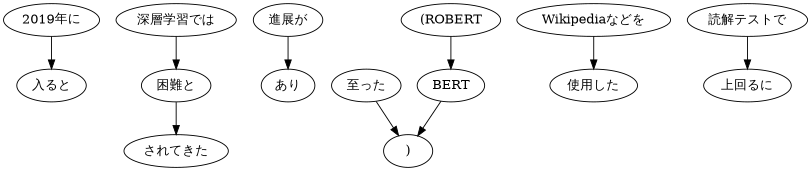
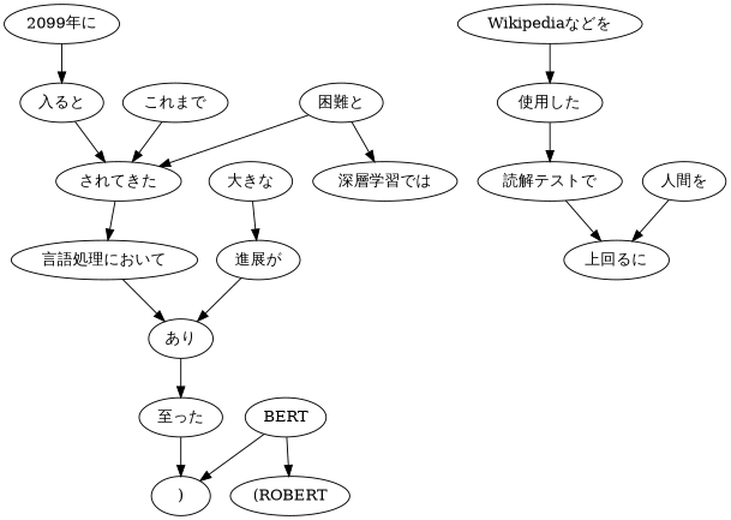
  digraph {
-   n1 [label="2019年に"]
+   n1 [label="2099年に"]
    n2 [label="入ると"]
    n3 [label="されてきた"]
+   n4 [label="言語処理において"]
    n5 [label="あり"]
+   n6 [label="これまで"]
    n7 [label="深層学習では"]
    n8 [label="困難と"]
    n9 [label="至った"]
    n10 [label=")"]
+   n11 [label="大きな"]
    n12 [label="進展が"]
    n13 [label="Wikipediaなどを"]
    n14 [label="使用した"]
    n15 [label="読解テストで"]
    n16 [label="上回るに"]
+   n17 [label="人間を"]
    n18 [label="(ROBERT"]
    n19 [label=BERT]
    n1 -> n2
-   n7 -> n8
+   n2 -> n3
+   n3 -> n4
+   n4 -> n5
+   n5 -> n9
+   n6 -> n3
+   n8 -> n7
    n8 -> n3
    n9 -> n10
+   n11 -> n12
    n12 -> n5
    n13 -> n14
+   n14 -> n15
    n15 -> n16
-   n18 -> n19
+   n17 -> n16
+   n19 -> n18
    n19 -> n10
  }
